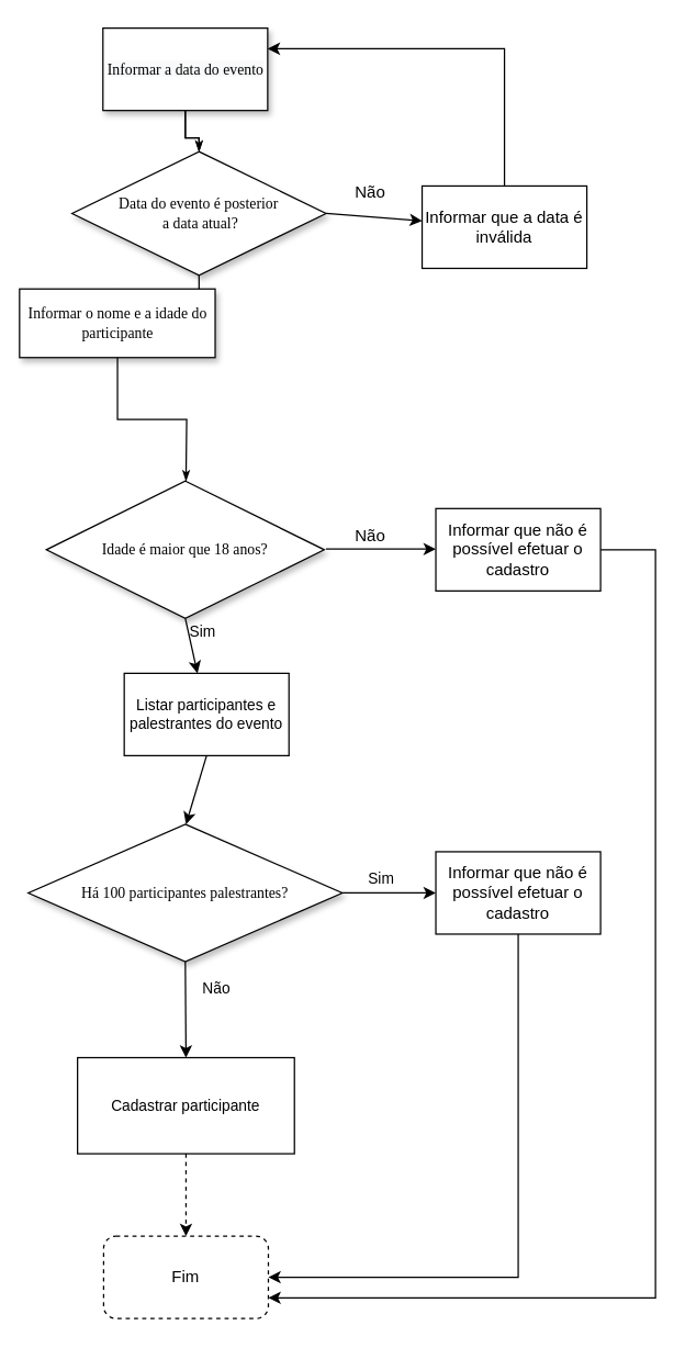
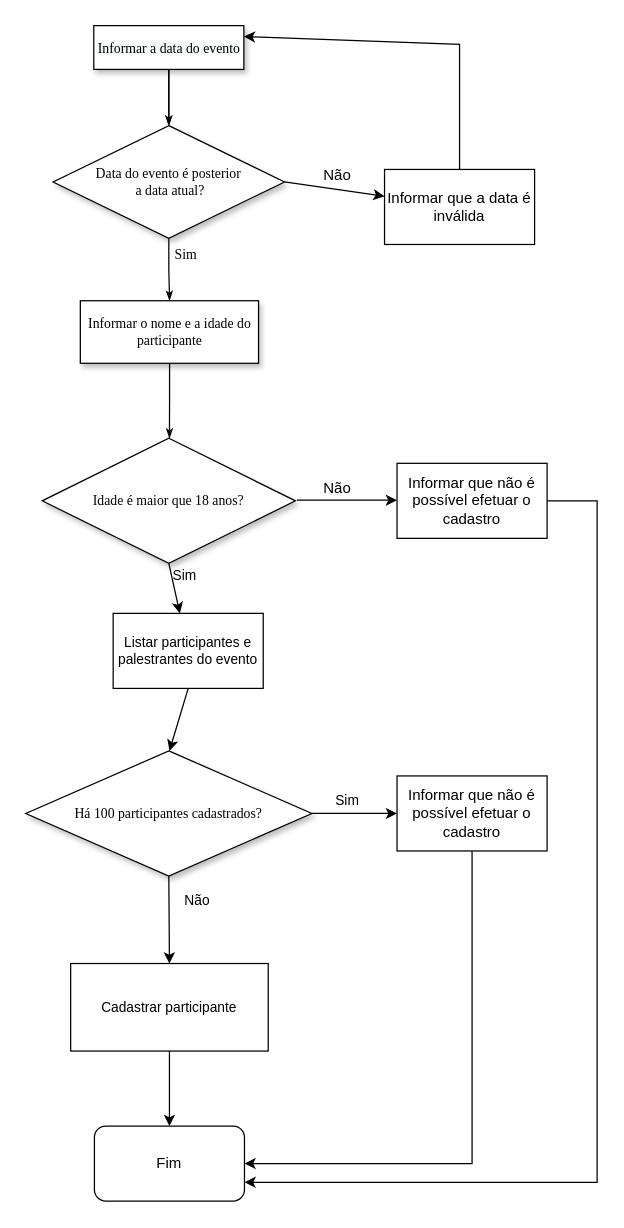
  <mxCell id="0" />
  <mxCell id="1" parent="0" />
  <mxCell id="2" style="edgeStyle=orthogonalEdgeStyle;rounded=0;html=1;labelBackgroundColor=none;startSize=5;endArrow=classicThin;endFill=1;endSize=5;jettySize=auto;orthogonalLoop=1;strokeWidth=1;fontFamily=Verdana;fontSize=8;exitX=0.5;exitY=1;exitDx=0;exitDy=0;" parent="1" source="4" target="6" edge="1"><mxGeometry relative="1" as="geometry"><mxPoint x="137" y="10" as="sourcePoint" /></mxGeometry></mxCell>
  <mxCell id="3" style="edgeStyle=orthogonalEdgeStyle;rounded=0;html=1;labelBackgroundColor=none;startSize=5;endArrow=classicThin;endFill=1;endSize=5;jettySize=auto;orthogonalLoop=1;strokeWidth=1;fontFamily=Verdana;fontSize=8" parent="1" source="4" target="6" edge="1"><mxGeometry relative="1" as="geometry" /></mxCell>
- <mxCell id="4" value="&lt;font style=&quot;font-size: 11px&quot;&gt;&lt;span style=&quot;color: rgb(0 , 0 , 0) ; font-family: &amp;#34;verdana&amp;#34; ; font-style: normal ; font-weight: 400 ; letter-spacing: normal ; text-align: center ; text-indent: 0px ; text-transform: none ; word-spacing: 0px ; background-color: rgb(248 , 249 , 250) ; display: inline ; float: none&quot;&gt;Informar a data do evento&lt;/span&gt;&lt;br&gt;&lt;/font&gt;" style="rounded=0;whiteSpace=wrap;html=1;shadow=1;labelBackgroundColor=none;strokeWidth=1;fontFamily=Verdana;fontSize=8;align=center;" parent="1" vertex="1"><mxGeometry x="74.5" y="20" width="120" height="60" as="geometry" /></mxCell>
+ <mxCell id="4" value="&lt;font style=&quot;font-size: 11px&quot;&gt;&lt;span style=&quot;color: rgb(0 , 0 , 0) ; font-family: &amp;#34;verdana&amp;#34; ; font-style: normal ; font-weight: 400 ; letter-spacing: normal ; text-align: center ; text-indent: 0px ; text-transform: none ; word-spacing: 0px ; background-color: rgb(248 , 249 , 250) ; display: inline ; float: none&quot;&gt;Informar a data do evento&lt;/span&gt;&lt;br&gt;&lt;/font&gt;" style="rounded=0;whiteSpace=wrap;html=1;shadow=1;labelBackgroundColor=none;strokeWidth=1;fontFamily=Verdana;fontSize=8;align=center;" parent="1" vertex="1"><mxGeometry x="74.5" y="20" width="120" height="35" as="geometry" /></mxCell>
  <mxCell id="5" value="&lt;font style=&quot;font-size: 11px&quot;&gt;Sim&lt;/font&gt;" style="edgeStyle=orthogonalEdgeStyle;rounded=0;html=1;labelBackgroundColor=none;startSize=5;endArrow=classicThin;endFill=1;endSize=5;jettySize=auto;orthogonalLoop=1;strokeWidth=1;fontFamily=Verdana;fontSize=8" parent="1" source="6" target="8" edge="1"><mxGeometry x="-0.501" y="13" relative="1" as="geometry"><mxPoint as="offset" /></mxGeometry></mxCell>
- <mxCell id="6" value="&lt;font style=&quot;font-size: 11px&quot;&gt;Data do evento é posterior&lt;br&gt;&amp;nbsp;a data atual?&lt;/font&gt;" style="rhombus;whiteSpace=wrap;html=1;rounded=0;shadow=1;labelBackgroundColor=none;strokeWidth=1;fontFamily=Verdana;fontSize=8;align=center;" parent="1" vertex="1"><mxGeometry x="52" y="110" width="185" height="90" as="geometry" /></mxCell>
+ <mxCell id="6" value="&lt;font style=&quot;font-size: 11px&quot;&gt;Data do evento é posterior&lt;br&gt;&amp;nbsp;a data atual?&lt;/font&gt;" style="rhombus;whiteSpace=wrap;html=1;rounded=0;shadow=1;labelBackgroundColor=none;strokeWidth=1;fontFamily=Verdana;fontSize=8;align=center;" parent="1" vertex="1"><mxGeometry x="42" y="100" width="185" height="90" as="geometry" /></mxCell>
  <mxCell id="7" style="edgeStyle=orthogonalEdgeStyle;rounded=0;html=1;labelBackgroundColor=none;startSize=5;endArrow=classicThin;endFill=1;endSize=5;jettySize=auto;orthogonalLoop=1;strokeWidth=1;fontFamily=Verdana;fontSize=8" parent="1" source="8" edge="1"><mxGeometry relative="1" as="geometry"><mxPoint x="135" y="350" as="targetPoint" /></mxGeometry></mxCell>
- <mxCell id="8" value="&lt;font style=&quot;font-size: 11px&quot;&gt;Informar o nome e a idade do participante&lt;/font&gt;" style="whiteSpace=wrap;html=1;rounded=0;shadow=1;labelBackgroundColor=none;strokeWidth=1;fontFamily=Verdana;fontSize=8;align=center;" parent="1" vertex="1"><mxGeometry x="13.75" y="210" width="142.5" height="50" as="geometry" /></mxCell>
+ <mxCell id="8" value="&lt;font style=&quot;font-size: 11px&quot;&gt;Informar o nome e a idade do participante&lt;/font&gt;" style="whiteSpace=wrap;html=1;rounded=0;shadow=1;labelBackgroundColor=none;strokeWidth=1;fontFamily=Verdana;fontSize=8;align=center;" parent="1" vertex="1"><mxGeometry x="63.75" y="240" width="142.5" height="50" as="geometry" /></mxCell>
  <mxCell id="9" value="" style="edgeStyle=none;rounded=0;orthogonalLoop=1;jettySize=auto;html=1;exitX=1;exitY=0.5;exitDx=0;exitDy=0;" edge="1" parent="1" source="6" target="10"><mxGeometry relative="1" as="geometry"><mxPoint x="287" y="140" as="sourcePoint" /></mxGeometry></mxCell>
  <mxCell id="10" value="Informar que a data é inválida" style="rounded=0;whiteSpace=wrap;html=1;" vertex="1" parent="1"><mxGeometry x="307" y="135" width="120" height="60" as="geometry" /></mxCell>
  <mxCell id="11" value="Não" style="text;html=1;align=center;verticalAlign=middle;resizable=0;points=[];autosize=1;strokeColor=none;fillColor=none;" vertex="1" parent="1"><mxGeometry x="248.88" y="130" width="40" height="20" as="geometry" /></mxCell>
  <mxCell id="12" value="" style="endArrow=classic;html=1;rounded=0;fontSize=11;entryX=1;entryY=0.25;entryDx=0;entryDy=0;exitX=0.5;exitY=0;exitDx=0;exitDy=0;" edge="1" parent="1" source="10" target="4"><mxGeometry width="50" height="50" relative="1" as="geometry"><mxPoint x="357" y="110" as="sourcePoint" /><mxPoint x="277" y="100" as="targetPoint" /><Array as="points"><mxPoint x="367" y="35" /></Array></mxGeometry></mxCell>
  <mxCell id="13" value="&lt;font style=&quot;font-size: 11px&quot;&gt;Idade é maior que 18 anos?&lt;/font&gt;" style="rhombus;whiteSpace=wrap;html=1;rounded=0;shadow=1;labelBackgroundColor=none;strokeWidth=1;fontFamily=Verdana;fontSize=8;align=center;" vertex="1" parent="1"><mxGeometry x="33.25" y="350" width="202.5" height="100" as="geometry" /></mxCell>
  <mxCell id="14" value="Informar que não é possível efetuar o cadastro" style="rounded=0;whiteSpace=wrap;html=1;" vertex="1" parent="1"><mxGeometry x="317" y="370" width="120" height="60" as="geometry" /></mxCell>
  <mxCell id="15" value="Não" style="text;html=1;align=center;verticalAlign=middle;resizable=0;points=[];autosize=1;strokeColor=none;fillColor=none;" vertex="1" parent="1"><mxGeometry x="248.88" y="380" width="40" height="20" as="geometry" /></mxCell>
  <mxCell id="16" value="" style="edgeStyle=none;rounded=0;orthogonalLoop=1;jettySize=auto;html=1;exitX=1;exitY=0.5;exitDx=0;exitDy=0;" edge="1" parent="1"><mxGeometry relative="1" as="geometry"><mxPoint x="237" y="399.5" as="sourcePoint" /><mxPoint x="317" y="399.5" as="targetPoint" /></mxGeometry></mxCell>
- <mxCell id="17" value="Fim" style="rounded=1;whiteSpace=wrap;html=1;dashed=1;" vertex="1" parent="1"><mxGeometry x="75" y="900" width="120" height="60" as="geometry" /></mxCell>
+ <mxCell id="17" value="Fim" style="rounded=1;whiteSpace=wrap;html=1;" vertex="1" parent="1"><mxGeometry x="75" y="900" width="120" height="60" as="geometry" /></mxCell>
  <mxCell id="18" value="" style="endArrow=classic;html=1;rounded=0;fontSize=11;exitX=0.5;exitY=1;exitDx=0;exitDy=0;" edge="1" parent="1" source="13" target="19"><mxGeometry width="50" height="50" relative="1" as="geometry"><mxPoint x="227" y="610" as="sourcePoint" /><mxPoint x="135" y="510" as="targetPoint" /></mxGeometry></mxCell>
  <mxCell id="19" value="Listar participantes e palestrantes do evento" style="rounded=0;whiteSpace=wrap;html=1;fontSize=11;" vertex="1" parent="1"><mxGeometry x="90" y="490" width="120" height="60" as="geometry" /></mxCell>
  <mxCell id="20" value="" style="endArrow=classic;html=1;rounded=0;fontSize=11;exitX=0.5;exitY=1;exitDx=0;exitDy=0;" edge="1" parent="1" source="19"><mxGeometry width="50" height="50" relative="1" as="geometry"><mxPoint x="227" y="670" as="sourcePoint" /><mxPoint x="135" y="600" as="targetPoint" /></mxGeometry></mxCell>
- <mxCell id="21" value="&lt;font style=&quot;font-size: 11px&quot;&gt;Há 100 participantes palestrantes?&lt;/font&gt;" style="rhombus;whiteSpace=wrap;html=1;rounded=0;shadow=1;labelBackgroundColor=none;strokeWidth=1;fontFamily=Verdana;fontSize=8;align=center;" vertex="1" parent="1"><mxGeometry x="20.13" y="600" width="228.75" height="100" as="geometry" /></mxCell>
+ <mxCell id="21" value="&lt;font style=&quot;font-size: 11px&quot;&gt;Há 100 participantes cadastrados?&lt;/font&gt;" style="rhombus;whiteSpace=wrap;html=1;rounded=0;shadow=1;labelBackgroundColor=none;strokeWidth=1;fontFamily=Verdana;fontSize=8;align=center;" vertex="1" parent="1"><mxGeometry x="20.13" y="600" width="228.75" height="100" as="geometry" /></mxCell>
  <mxCell id="22" value="Informar que não é possível efetuar o cadastro" style="rounded=0;whiteSpace=wrap;html=1;" vertex="1" parent="1"><mxGeometry x="317" y="620" width="120" height="60" as="geometry" /></mxCell>
  <mxCell id="23" value="" style="edgeStyle=none;rounded=0;orthogonalLoop=1;jettySize=auto;html=1;exitX=1;exitY=0.5;exitDx=0;exitDy=0;" edge="1" parent="1" source="21"><mxGeometry relative="1" as="geometry"><mxPoint x="277" y="650" as="sourcePoint" /><mxPoint x="317" y="650" as="targetPoint" /></mxGeometry></mxCell>
  <mxCell id="24" value="Sim" style="text;html=1;align=center;verticalAlign=middle;resizable=0;points=[];autosize=1;strokeColor=none;fillColor=none;fontSize=11;" vertex="1" parent="1"><mxGeometry x="262" y="630" width="30" height="20" as="geometry" /></mxCell>
  <mxCell id="25" value="" style="endArrow=classic;html=1;rounded=0;fontSize=11;exitX=0.5;exitY=1;exitDx=0;exitDy=0;" edge="1" parent="1" source="21"><mxGeometry width="50" height="50" relative="1" as="geometry"><mxPoint x="347" y="760" as="sourcePoint" /><mxPoint x="135" y="770" as="targetPoint" /></mxGeometry></mxCell>
  <mxCell id="26" value="Sim" style="text;html=1;align=center;verticalAlign=middle;resizable=0;points=[];autosize=1;strokeColor=none;fillColor=none;fontSize=11;" vertex="1" parent="1"><mxGeometry x="132" y="450" width="30" height="20" as="geometry" /></mxCell>
  <mxCell id="27" value="Não" style="text;html=1;align=center;verticalAlign=middle;resizable=0;points=[];autosize=1;strokeColor=none;fillColor=none;fontSize=11;" vertex="1" parent="1"><mxGeometry x="137" y="710" width="40" height="20" as="geometry" /></mxCell>
  <mxCell id="28" value="&lt;font style=&quot;font-size: 11px&quot;&gt;Cadastrar participante&lt;/font&gt;" style="rounded=0;whiteSpace=wrap;html=1;fontSize=12;" vertex="1" parent="1"><mxGeometry x="56" y="770" width="158" height="70" as="geometry" /></mxCell>
- <mxCell id="29" value="" style="endArrow=classic;html=1;rounded=0;fontSize=11;exitX=0.5;exitY=1;exitDx=0;exitDy=0;entryX=0.5;entryY=0;entryDx=0;entryDy=0;dashed=1;" edge="1" parent="1" source="28" target="17"><mxGeometry width="50" height="50" relative="1" as="geometry"><mxPoint x="347" y="790" as="sourcePoint" /><mxPoint x="397" y="740" as="targetPoint" /></mxGeometry></mxCell>
+ <mxCell id="29" value="" style="endArrow=classic;html=1;rounded=0;fontSize=11;exitX=0.5;exitY=1;exitDx=0;exitDy=0;entryX=0.5;entryY=0;entryDx=0;entryDy=0;" edge="1" parent="1" source="28" target="17"><mxGeometry width="50" height="50" relative="1" as="geometry"><mxPoint x="347" y="790" as="sourcePoint" /><mxPoint x="397" y="740" as="targetPoint" /></mxGeometry></mxCell>
  <mxCell id="30" value="" style="endArrow=classic;html=1;rounded=0;fontSize=11;exitX=0.5;exitY=1;exitDx=0;exitDy=0;entryX=1;entryY=0.5;entryDx=0;entryDy=0;" edge="1" parent="1" source="22" target="17"><mxGeometry width="50" height="50" relative="1" as="geometry"><mxPoint x="347" y="790" as="sourcePoint" /><mxPoint x="377" y="930" as="targetPoint" /><Array as="points"><mxPoint x="377" y="930" /></Array></mxGeometry></mxCell>
  <mxCell id="31" value="" style="endArrow=classic;html=1;rounded=0;fontSize=11;exitX=1;exitY=0.5;exitDx=0;exitDy=0;entryX=1;entryY=0.75;entryDx=0;entryDy=0;" edge="1" parent="1" source="14" target="17"><mxGeometry width="50" height="50" relative="1" as="geometry"><mxPoint x="347" y="590" as="sourcePoint" /><mxPoint x="197" y="932" as="targetPoint" /><Array as="points"><mxPoint x="477" y="400" /><mxPoint x="477" y="945" /></Array></mxGeometry></mxCell>
